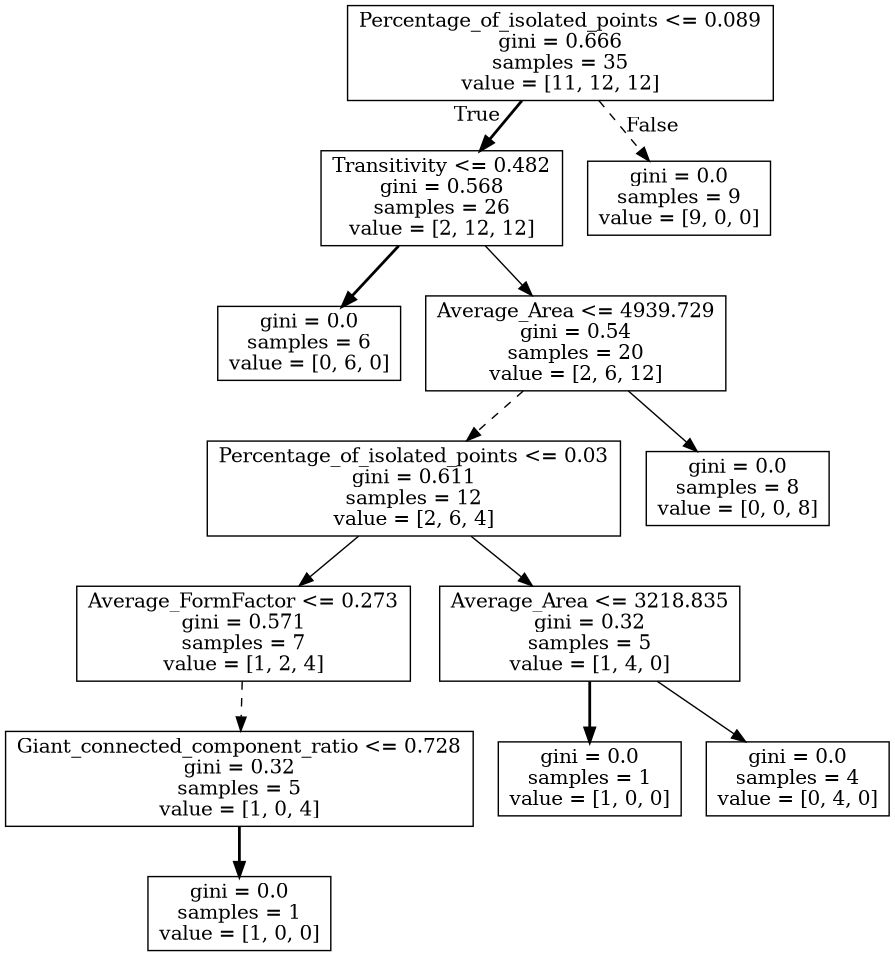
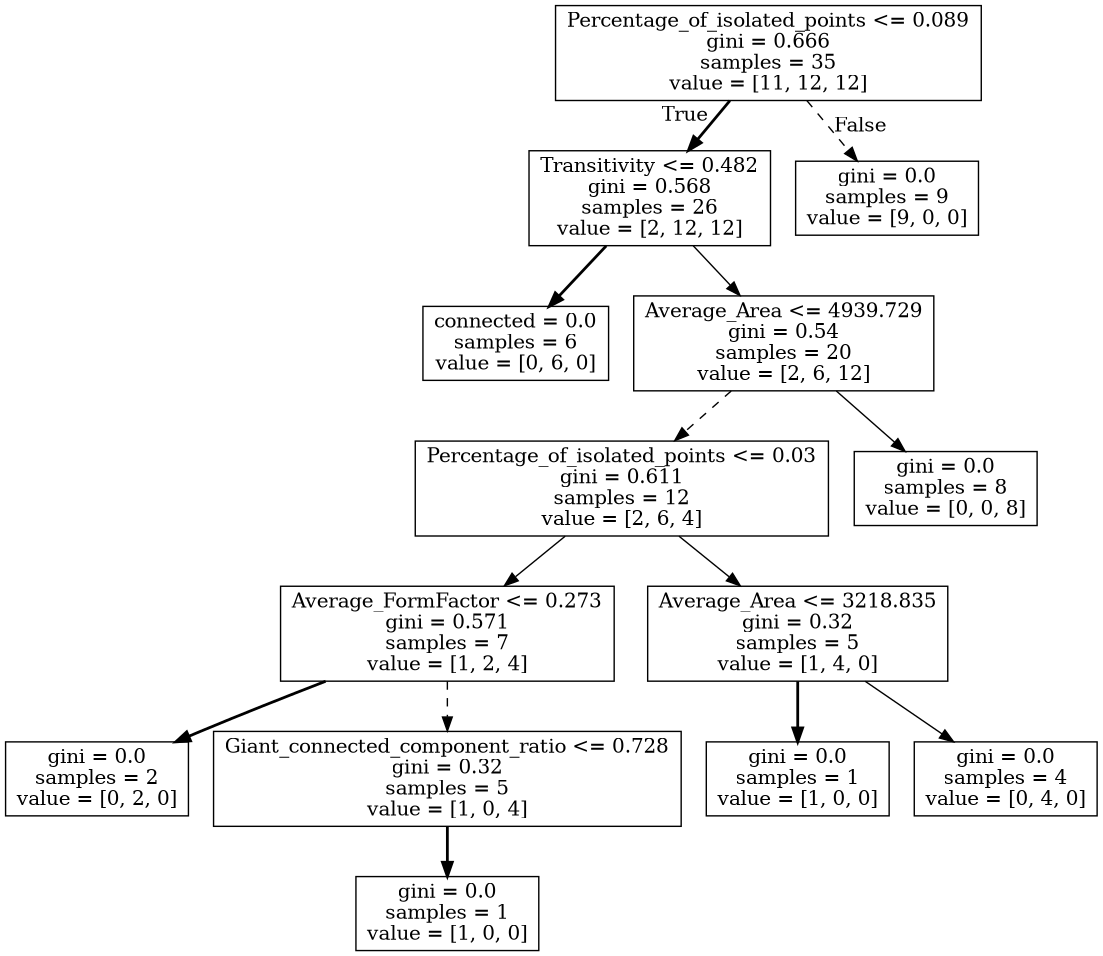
  digraph {
    node [shape=box]
    edge [style=bold]
    n1 [label="Percentage_of_isolated_points <= 0.089\ngini = 0.666\nsamples = 35\nvalue = [11, 12, 12]"]
    n2 [label="Transitivity <= 0.482\ngini = 0.568\nsamples = 26\nvalue = [2, 12, 12]"]
    n3 [label="gini = 0.0\nsamples = 9\nvalue = [9, 0, 0]"]
-   n4 [label="gini = 0.0\nsamples = 6\nvalue = [0, 6, 0]"]
+   n4 [label="connected = 0.0\nsamples = 6\nvalue = [0, 6, 0]"]
    n5 [label="Average_Area <= 4939.729\ngini = 0.54\nsamples = 20\nvalue = [2, 6, 12]"]
    n6 [label="Percentage_of_isolated_points <= 0.03\ngini = 0.611\nsamples = 12\nvalue = [2, 6, 4]"]
    n7 [label="gini = 0.0\nsamples = 8\nvalue = [0, 0, 8]"]
    n8 [label="Average_FormFactor <= 0.273\ngini = 0.571\nsamples = 7\nvalue = [1, 2, 4]"]
    n9 [label="Average_Area <= 3218.835\ngini = 0.32\nsamples = 5\nvalue = [1, 4, 0]"]
+   n10 [label="gini = 0.0\nsamples = 2\nvalue = [0, 2, 0]"]
    n11 [label="Giant_connected_component_ratio <= 0.728\ngini = 0.32\nsamples = 5\nvalue = [1, 0, 4]"]
    n12 [label="gini = 0.0\nsamples = 1\nvalue = [1, 0, 0]"]
    n13 [label="gini = 0.0\nsamples = 4\nvalue = [0, 4, 0]"]
    n14 [label="gini = 0.0\nsamples = 1\nvalue = [1, 0, 0]"]
    n1 -> n2 [headlabel=True labelangle=45 labeldistance=2.5]
    n1 -> n3 [headlabel=False labelangle=-45 labeldistance=2.5 style=dashed]
    n2 -> n4
    n2 -> n5 [style=solid]
    n5 -> n6 [style=dashed]
    n5 -> n7 [style=solid]
    n6 -> n8 [style=solid]
    n6 -> n9 [style=solid]
+   n8 -> n10
    n8 -> n11 [style=dashed]
    n9 -> n12
    n9 -> n13 [style=solid]
    n11 -> n14
  }
